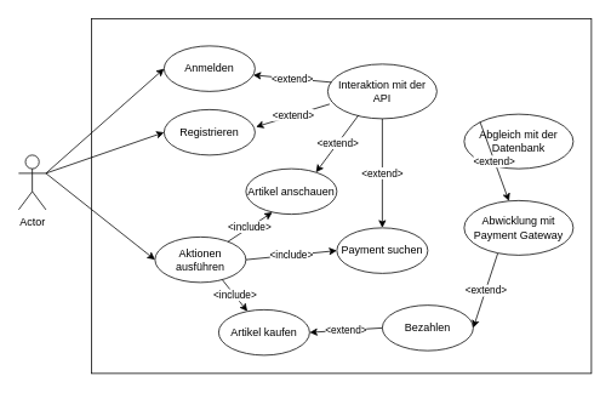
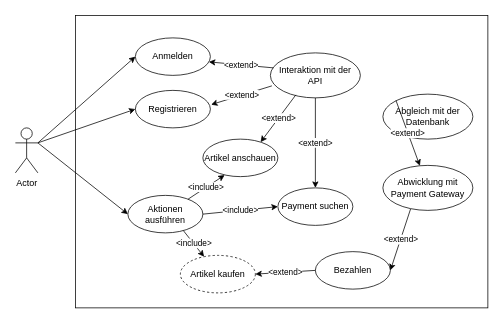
  <mxCell id="0" />
  <mxCell id="1" parent="0" />
  <mxCell id="2" value="Actor" style="shape=umlActor;verticalLabelPosition=bottom;verticalAlign=top;html=1;outlineConnect=0;" vertex="1" parent="1"><mxGeometry x="20" y="170" width="30" height="60" as="geometry" /></mxCell>
  <mxCell id="3" value="" style="rounded=0;whiteSpace=wrap;html=1;" vertex="1" parent="1"><mxGeometry x="100" y="20" width="550" height="390" as="geometry" /></mxCell>
  <mxCell id="4" value="Anmelden" style="ellipse;whiteSpace=wrap;html=1;" vertex="1" parent="1"><mxGeometry x="180" y="50" width="100" height="50" as="geometry" /></mxCell>
  <mxCell id="5" value="Registrieren" style="ellipse;whiteSpace=wrap;html=1;" vertex="1" parent="1"><mxGeometry x="180" y="120" width="100" height="50" as="geometry" /></mxCell>
  <mxCell id="6" value="Aktionen ausführen" style="ellipse;whiteSpace=wrap;html=1;" vertex="1" parent="1"><mxGeometry x="170" y="260" width="100" height="50" as="geometry" /></mxCell>
  <mxCell id="7" value="" style="endArrow=classic;html=1;entryX=0;entryY=0.5;entryDx=0;entryDy=0;endFill=1;" edge="1" parent="1" target="4"><mxGeometry width="50" height="50" relative="1" as="geometry"><mxPoint x="50" y="190" as="sourcePoint" /><mxPoint x="420" y="210" as="targetPoint" /></mxGeometry></mxCell>
  <mxCell id="8" value="" style="endArrow=classic;html=1;entryX=0;entryY=0.5;entryDx=0;entryDy=0;exitX=1;exitY=0.333;exitDx=0;exitDy=0;exitPerimeter=0;" edge="1" parent="1" source="2" target="5"><mxGeometry width="50" height="50" relative="1" as="geometry"><mxPoint x="60" y="197.069" as="sourcePoint" /><mxPoint x="190" y="85" as="targetPoint" /></mxGeometry></mxCell>
  <mxCell id="9" value="" style="endArrow=classic;html=1;entryX=0;entryY=0.5;entryDx=0;entryDy=0;" edge="1" parent="1" target="6"><mxGeometry width="50" height="50" relative="1" as="geometry"><mxPoint x="50" y="190" as="sourcePoint" /><mxPoint x="190" y="155" as="targetPoint" /></mxGeometry></mxCell>
- <mxCell id="10" value="Artikel kaufen" style="ellipse;whiteSpace=wrap;html=1;" vertex="1" parent="1"><mxGeometry x="240" y="340" width="100" height="50" as="geometry" /></mxCell>
+ <mxCell id="10" value="Artikel kaufen" style="ellipse;whiteSpace=wrap;html=1;dashed=1;" vertex="1" parent="1"><mxGeometry x="240" y="340" width="100" height="50" as="geometry" /></mxCell>
  <mxCell id="11" value="Artikel anschauen" style="ellipse;whiteSpace=wrap;html=1;" vertex="1" parent="1"><mxGeometry x="270" y="185" width="100" height="50" as="geometry" /></mxCell>
  <mxCell id="12" value="Bezahlen" style="ellipse;whiteSpace=wrap;html=1;" vertex="1" parent="1"><mxGeometry x="420" y="335" width="100" height="50" as="geometry" /></mxCell>
  <mxCell id="13" value="Abwicklung mit Payment Gateway" style="ellipse;whiteSpace=wrap;html=1;" vertex="1" parent="1"><mxGeometry x="510" y="220" width="120" height="60" as="geometry" /></mxCell>
  <mxCell id="14" value="Interaktion mit der API" style="ellipse;whiteSpace=wrap;html=1;" vertex="1" parent="1"><mxGeometry x="360" y="70" width="120" height="60" as="geometry" /></mxCell>
  <mxCell id="15" value="Abgleich mit der Datenbank" style="ellipse;whiteSpace=wrap;html=1;" vertex="1" parent="1"><mxGeometry x="510" y="125" width="120" height="60" as="geometry" /></mxCell>
  <mxCell id="16" value="&amp;lt;include&amp;gt;" style="endArrow=classic;html=1;exitX=0.74;exitY=0.94;exitDx=0;exitDy=0;exitPerimeter=0;" edge="1" parent="1" source="6" target="10"><mxGeometry width="50" height="50" relative="1" as="geometry"><mxPoint x="370" y="250" as="sourcePoint" /><mxPoint x="420" y="200" as="targetPoint" /></mxGeometry></mxCell>
  <mxCell id="17" value="&amp;lt;include&amp;gt;" style="endArrow=classic;html=1;entryX=0.29;entryY=0.96;entryDx=0;entryDy=0;entryPerimeter=0;" edge="1" parent="1" source="6" target="11"><mxGeometry width="50" height="50" relative="1" as="geometry"><mxPoint x="370" y="250" as="sourcePoint" /><mxPoint x="420" y="200" as="targetPoint" /></mxGeometry></mxCell>
  <mxCell id="18" value="&amp;lt;extend&amp;gt;" style="endArrow=classic;html=1;entryX=1;entryY=0.5;entryDx=0;entryDy=0;exitX=0;exitY=0.5;exitDx=0;exitDy=0;" edge="1" parent="1" source="12" target="10"><mxGeometry width="50" height="50" relative="1" as="geometry"><mxPoint x="370" y="250" as="sourcePoint" /><mxPoint x="420" y="200" as="targetPoint" /></mxGeometry></mxCell>
  <mxCell id="19" value="&amp;lt;extend&amp;gt;" style="endArrow=classic;html=1;entryX=1;entryY=0.5;entryDx=0;entryDy=0;exitX=0.308;exitY=0.967;exitDx=0;exitDy=0;exitPerimeter=0;" edge="1" parent="1" source="13" target="12"><mxGeometry width="50" height="50" relative="1" as="geometry"><mxPoint x="370" y="250" as="sourcePoint" /><mxPoint x="420" y="200" as="targetPoint" /></mxGeometry></mxCell>
  <mxCell id="20" value="&amp;lt;extend&amp;gt;" style="endArrow=classic;html=1;entryX=0.98;entryY=0.64;entryDx=0;entryDy=0;exitX=0.033;exitY=0.333;exitDx=0;exitDy=0;exitPerimeter=0;entryPerimeter=0;" edge="1" parent="1" source="14" target="4"><mxGeometry width="50" height="50" relative="1" as="geometry"><mxPoint x="330" y="30" as="sourcePoint" /><mxPoint x="250" y="35" as="targetPoint" /></mxGeometry></mxCell>
  <mxCell id="21" value="&amp;lt;extend&amp;gt;" style="endArrow=classic;html=1;entryX=1.01;entryY=0.38;entryDx=0;entryDy=0;exitX=0.017;exitY=0.733;exitDx=0;exitDy=0;exitPerimeter=0;entryPerimeter=0;" edge="1" parent="1" source="14" target="5"><mxGeometry width="50" height="50" relative="1" as="geometry"><mxPoint x="370" y="125" as="sourcePoint" /><mxPoint x="290" y="130" as="targetPoint" /></mxGeometry></mxCell>
  <mxCell id="22" value="&amp;lt;extend&amp;gt;" style="endArrow=classic;html=1;exitX=0;exitY=0;exitDx=0;exitDy=0;" edge="1" parent="1" source="15" target="13"><mxGeometry width="50" height="50" relative="1" as="geometry"><mxPoint x="460" y="400" as="sourcePoint" /><mxPoint x="380" y="405" as="targetPoint" /></mxGeometry></mxCell>
  <mxCell id="23" value="&amp;lt;extend&amp;gt;" style="endArrow=classic;html=1;entryX=0.77;entryY=0.08;entryDx=0;entryDy=0;exitX=0.283;exitY=0.933;exitDx=0;exitDy=0;exitPerimeter=0;entryPerimeter=0;" edge="1" parent="1" source="14" target="11"><mxGeometry width="50" height="50" relative="1" as="geometry"><mxPoint x="470" y="410" as="sourcePoint" /><mxPoint x="390" y="415" as="targetPoint" /></mxGeometry></mxCell>
  <mxCell id="24" value="Payment suchen" style="ellipse;whiteSpace=wrap;html=1;" vertex="1" parent="1"><mxGeometry x="370" y="250" width="100" height="50" as="geometry" /></mxCell>
  <mxCell id="25" value="&amp;lt;include&amp;gt;" style="endArrow=classic;html=1;entryX=0;entryY=0.5;entryDx=0;entryDy=0;exitX=1;exitY=0.5;exitDx=0;exitDy=0;" edge="1" parent="1" source="6" target="24"><mxGeometry width="50" height="50" relative="1" as="geometry"><mxPoint x="260.244" y="275.092" as="sourcePoint" /><mxPoint x="309" y="243" as="targetPoint" /></mxGeometry></mxCell>
  <mxCell id="26" value="&amp;lt;extend&amp;gt;" style="endArrow=classic;html=1;entryX=0.5;entryY=0;entryDx=0;entryDy=0;exitX=0.5;exitY=1;exitDx=0;exitDy=0;" edge="1" parent="1" source="14" target="24"><mxGeometry width="50" height="50" relative="1" as="geometry"><mxPoint x="506.96" y="196.98" as="sourcePoint" /><mxPoint x="460" y="260" as="targetPoint" /></mxGeometry></mxCell>
